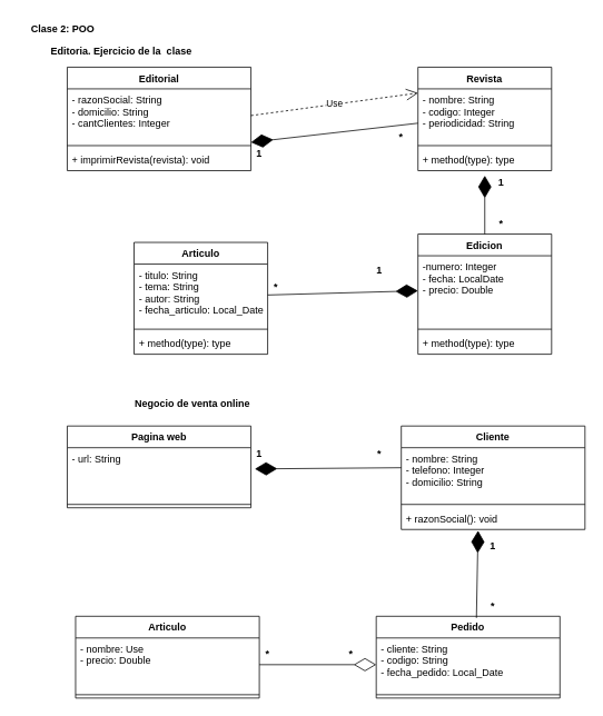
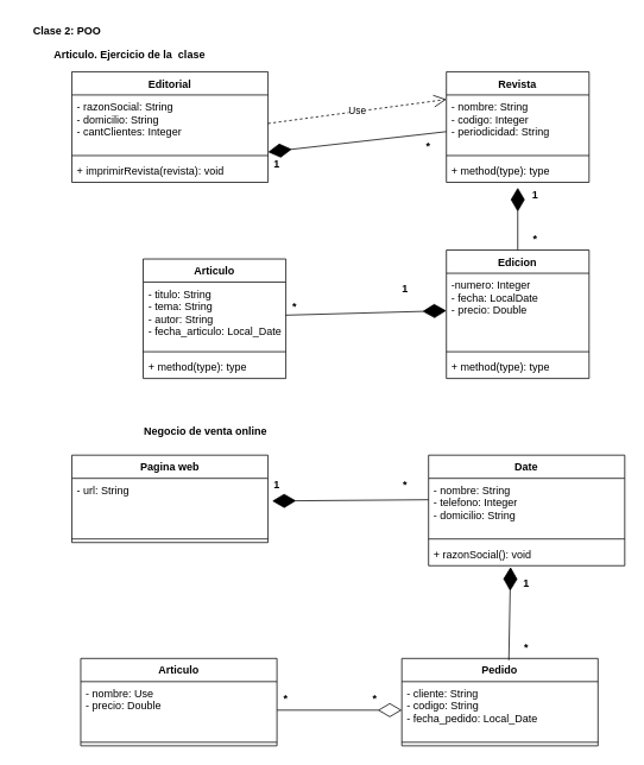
  <mxCell id="0" />
  <mxCell id="1" parent="0" />
  <mxCell id="2" value="Editorial" style="swimlane;fontStyle=1;align=center;verticalAlign=top;childLayout=stackLayout;horizontal=1;startSize=26;horizontalStack=0;resizeParent=1;resizeParentMax=0;resizeLast=0;collapsible=1;marginBottom=0;" vertex="1" parent="1"><mxGeometry x="80" y="80" width="220" height="124" as="geometry" /></mxCell>
  <mxCell id="3" value="- razonSocial: String&#10;- domicilio: String&#10;- cantClientes: Integer" style="text;strokeColor=none;fillColor=none;align=left;verticalAlign=top;spacingLeft=4;spacingRight=4;overflow=hidden;rotatable=0;points=[[0,0.5],[1,0.5]];portConstraint=eastwest;" vertex="1" parent="2"><mxGeometry y="26" width="220" height="64" as="geometry" /></mxCell>
  <mxCell id="4" value="" style="line;strokeWidth=1;fillColor=none;align=left;verticalAlign=middle;spacingTop=-1;spacingLeft=3;spacingRight=3;rotatable=0;labelPosition=right;points=[];portConstraint=eastwest;" vertex="1" parent="2"><mxGeometry y="90" width="220" height="8" as="geometry" /></mxCell>
  <mxCell id="5" value="+ imprimirRevista(revista): void" style="text;strokeColor=none;fillColor=none;align=left;verticalAlign=top;spacingLeft=4;spacingRight=4;overflow=hidden;rotatable=0;points=[[0,0.5],[1,0.5]];portConstraint=eastwest;" vertex="1" parent="2"><mxGeometry y="98" width="220" height="26" as="geometry" /></mxCell>
  <mxCell id="6" value="Revista" style="swimlane;fontStyle=1;align=center;verticalAlign=top;childLayout=stackLayout;horizontal=1;startSize=26;horizontalStack=0;resizeParent=1;resizeParentMax=0;resizeLast=0;collapsible=1;marginBottom=0;" vertex="1" parent="1"><mxGeometry x="500" y="80" width="160" height="124" as="geometry" /></mxCell>
  <mxCell id="7" value="- nombre: String&#10;- codigo: Integer&#10;- periodicidad: String" style="text;strokeColor=none;fillColor=none;align=left;verticalAlign=top;spacingLeft=4;spacingRight=4;overflow=hidden;rotatable=0;points=[[0,0.5],[1,0.5]];portConstraint=eastwest;" vertex="1" parent="6"><mxGeometry y="26" width="160" height="64" as="geometry" /></mxCell>
  <mxCell id="8" value="" style="line;strokeWidth=1;fillColor=none;align=left;verticalAlign=middle;spacingTop=-1;spacingLeft=3;spacingRight=3;rotatable=0;labelPosition=right;points=[];portConstraint=eastwest;" vertex="1" parent="6"><mxGeometry y="90" width="160" height="8" as="geometry" /></mxCell>
  <mxCell id="9" value="+ method(type): type" style="text;strokeColor=none;fillColor=none;align=left;verticalAlign=top;spacingLeft=4;spacingRight=4;overflow=hidden;rotatable=0;points=[[0,0.5],[1,0.5]];portConstraint=eastwest;" vertex="1" parent="6"><mxGeometry y="98" width="160" height="26" as="geometry" /></mxCell>
  <mxCell id="10" value="Articulo" style="swimlane;fontStyle=1;align=center;verticalAlign=top;childLayout=stackLayout;horizontal=1;startSize=26;horizontalStack=0;resizeParent=1;resizeParentMax=0;resizeLast=0;collapsible=1;marginBottom=0;" vertex="1" parent="1"><mxGeometry x="160" y="290" width="160" height="134" as="geometry" /></mxCell>
  <mxCell id="11" value="- titulo: String&#10;- tema: String&#10;- autor: String&#10;- fecha_articulo: Local_Date" style="text;strokeColor=none;fillColor=none;align=left;verticalAlign=top;spacingLeft=4;spacingRight=4;overflow=hidden;rotatable=0;points=[[0,0.5],[1,0.5]];portConstraint=eastwest;" vertex="1" parent="10"><mxGeometry y="26" width="160" height="74" as="geometry" /></mxCell>
  <mxCell id="12" value="" style="line;strokeWidth=1;fillColor=none;align=left;verticalAlign=middle;spacingTop=-1;spacingLeft=3;spacingRight=3;rotatable=0;labelPosition=right;points=[];portConstraint=eastwest;" vertex="1" parent="10"><mxGeometry y="100" width="160" height="8" as="geometry" /></mxCell>
  <mxCell id="13" value="+ method(type): type" style="text;strokeColor=none;fillColor=none;align=left;verticalAlign=top;spacingLeft=4;spacingRight=4;overflow=hidden;rotatable=0;points=[[0,0.5],[1,0.5]];portConstraint=eastwest;" vertex="1" parent="10"><mxGeometry y="108" width="160" height="26" as="geometry" /></mxCell>
  <mxCell id="14" value="Edicion" style="swimlane;fontStyle=1;align=center;verticalAlign=top;childLayout=stackLayout;horizontal=1;startSize=26;horizontalStack=0;resizeParent=1;resizeParentMax=0;resizeLast=0;collapsible=1;marginBottom=0;" vertex="1" parent="1"><mxGeometry x="500" y="280" width="160" height="144" as="geometry" /></mxCell>
  <mxCell id="15" value="-numero: Integer&#10;- fecha: LocalDate&#10;- precio: Double" style="text;strokeColor=none;fillColor=none;align=left;verticalAlign=top;spacingLeft=4;spacingRight=4;overflow=hidden;rotatable=0;points=[[0,0.5],[1,0.5]];portConstraint=eastwest;" vertex="1" parent="14"><mxGeometry y="26" width="160" height="84" as="geometry" /></mxCell>
  <mxCell id="16" value="" style="line;strokeWidth=1;fillColor=none;align=left;verticalAlign=middle;spacingTop=-1;spacingLeft=3;spacingRight=3;rotatable=0;labelPosition=right;points=[];portConstraint=eastwest;" vertex="1" parent="14"><mxGeometry y="110" width="160" height="8" as="geometry" /></mxCell>
  <mxCell id="17" value="+ method(type): type" style="text;strokeColor=none;fillColor=none;align=left;verticalAlign=top;spacingLeft=4;spacingRight=4;overflow=hidden;rotatable=0;points=[[0,0.5],[1,0.5]];portConstraint=eastwest;" vertex="1" parent="14"><mxGeometry y="118" width="160" height="26" as="geometry" /></mxCell>
  <mxCell id="18" value="Use" style="endArrow=open;endSize=12;dashed=1;html=1;rounded=0;entryX=0;entryY=0.25;entryDx=0;entryDy=0;exitX=1;exitY=0.5;exitDx=0;exitDy=0;" edge="1" parent="1" source="3" target="6"><mxGeometry width="160" relative="1" as="geometry"><mxPoint x="334" y="141.5" as="sourcePoint" /><mxPoint x="494" y="142" as="targetPoint" /></mxGeometry></mxCell>
  <mxCell id="19" value="" style="endArrow=diamondThin;endFill=1;endSize=24;html=1;rounded=0;" edge="1" parent="1" source="7"><mxGeometry width="160" relative="1" as="geometry"><mxPoint x="390" y="270" as="sourcePoint" /><mxPoint x="300" y="170" as="targetPoint" /><Array as="points" /></mxGeometry></mxCell>
  <mxCell id="20" value="1" style="text;align=center;fontStyle=1;verticalAlign=middle;spacingLeft=3;spacingRight=3;strokeColor=none;rotatable=0;points=[[0,0.5],[1,0.5]];portConstraint=eastwest;" vertex="1" parent="1"><mxGeometry x="270" y="170" width="80" height="26" as="geometry" /></mxCell>
  <mxCell id="21" value="*" style="text;align=center;fontStyle=1;verticalAlign=middle;spacingLeft=3;spacingRight=3;strokeColor=none;rotatable=0;points=[[0,0.5],[1,0.5]];portConstraint=eastwest;" vertex="1" parent="1"><mxGeometry x="440" y="150" width="80" height="26" as="geometry" /></mxCell>
  <mxCell id="22" value="" style="endArrow=diamondThin;endFill=1;endSize=24;html=1;rounded=0;entryX=0.5;entryY=1.231;entryDx=0;entryDy=0;entryPerimeter=0;" edge="1" parent="1" source="14" target="9"><mxGeometry width="160" relative="1" as="geometry"><mxPoint x="390" y="270" as="sourcePoint" /><mxPoint x="550" y="270" as="targetPoint" /></mxGeometry></mxCell>
  <mxCell id="23" value="1" style="text;align=center;fontStyle=1;verticalAlign=middle;spacingLeft=3;spacingRight=3;strokeColor=none;rotatable=0;points=[[0,0.5],[1,0.5]];portConstraint=eastwest;" vertex="1" parent="1"><mxGeometry x="560" y="204" width="80" height="26" as="geometry" /></mxCell>
  <mxCell id="24" value="*" style="text;align=center;fontStyle=1;verticalAlign=middle;spacingLeft=3;spacingRight=3;strokeColor=none;rotatable=0;points=[[0,0.5],[1,0.5]];portConstraint=eastwest;" vertex="1" parent="1"><mxGeometry x="560" y="254" width="80" height="26" as="geometry" /></mxCell>
  <mxCell id="25" value="" style="endArrow=diamondThin;endFill=1;endSize=24;html=1;rounded=0;entryX=0;entryY=0.5;entryDx=0;entryDy=0;exitX=1;exitY=0.5;exitDx=0;exitDy=0;" edge="1" parent="1" source="11" target="15"><mxGeometry width="160" relative="1" as="geometry"><mxPoint x="390" y="270" as="sourcePoint" /><mxPoint x="550" y="270" as="targetPoint" /></mxGeometry></mxCell>
  <mxCell id="26" value="*" style="text;align=center;fontStyle=1;verticalAlign=middle;spacingLeft=3;spacingRight=3;strokeColor=none;rotatable=0;points=[[0,0.5],[1,0.5]];portConstraint=eastwest;" vertex="1" parent="1"><mxGeometry x="290" y="330" width="80" height="26" as="geometry" /></mxCell>
  <mxCell id="27" value="1" style="text;align=center;fontStyle=1;verticalAlign=middle;spacingLeft=3;spacingRight=3;strokeColor=none;rotatable=0;points=[[0,0.5],[1,0.5]];portConstraint=eastwest;" vertex="1" parent="1"><mxGeometry x="414" y="310" width="80" height="26" as="geometry" /></mxCell>
  <mxCell id="28" value="Clase 2: POO" style="text;align=center;fontStyle=1;verticalAlign=middle;spacingLeft=3;spacingRight=3;strokeColor=none;rotatable=0;points=[[0,0.5],[1,0.5]];portConstraint=eastwest;" vertex="1" parent="1"><mxGeometry x="20" y="20" width="110" height="26" as="geometry" /></mxCell>
  <mxCell id="29" value="Negocio de venta online" style="text;align=center;fontStyle=1;verticalAlign=middle;spacingLeft=3;spacingRight=3;strokeColor=none;rotatable=0;points=[[0,0.5],[1,0.5]];portConstraint=eastwest;" vertex="1" parent="1"><mxGeometry x="125" y="470" width="210" height="26" as="geometry" /></mxCell>
- <mxCell id="30" value="Editoria. Ejercicio de la  clase" style="text;align=center;fontStyle=1;verticalAlign=middle;spacingLeft=3;spacingRight=3;strokeColor=none;rotatable=0;points=[[0,0.5],[1,0.5]];portConstraint=eastwest;" vertex="1" parent="1"><mxGeometry x="50" y="40" width="190" height="40" as="geometry" /></mxCell>
- <mxCell id="31" value="Cliente" style="swimlane;fontStyle=1;align=center;verticalAlign=top;childLayout=stackLayout;horizontal=1;startSize=26;horizontalStack=0;resizeParent=1;resizeParentMax=0;resizeLast=0;collapsible=1;marginBottom=0;" vertex="1" parent="1"><mxGeometry x="480" y="510" width="220" height="124" as="geometry" /></mxCell>
+ <mxCell id="30" value="Articulo. Ejercicio de la  clase" style="text;align=center;fontStyle=1;verticalAlign=middle;spacingLeft=3;spacingRight=3;strokeColor=none;rotatable=0;points=[[0,0.5],[1,0.5]];portConstraint=eastwest;" vertex="1" parent="1"><mxGeometry x="50" y="40" width="190" height="40" as="geometry" /></mxCell>
+ <mxCell id="31" value="Date" style="swimlane;fontStyle=1;align=center;verticalAlign=top;childLayout=stackLayout;horizontal=1;startSize=26;horizontalStack=0;resizeParent=1;resizeParentMax=0;resizeLast=0;collapsible=1;marginBottom=0;" vertex="1" parent="1"><mxGeometry x="480" y="510" width="220" height="124" as="geometry" /></mxCell>
  <mxCell id="32" value="- nombre: String&#10;- telefono: Integer&#10;- domicilio: String" style="text;strokeColor=none;fillColor=none;align=left;verticalAlign=top;spacingLeft=4;spacingRight=4;overflow=hidden;rotatable=0;points=[[0,0.5],[1,0.5]];portConstraint=eastwest;" vertex="1" parent="31"><mxGeometry y="26" width="220" height="64" as="geometry" /></mxCell>
  <mxCell id="33" value="" style="line;strokeWidth=1;fillColor=none;align=left;verticalAlign=middle;spacingTop=-1;spacingLeft=3;spacingRight=3;rotatable=0;labelPosition=right;points=[];portConstraint=eastwest;" vertex="1" parent="31"><mxGeometry y="90" width="220" height="8" as="geometry" /></mxCell>
  <mxCell id="34" value="+ razonSocial(): void" style="text;strokeColor=none;fillColor=none;align=left;verticalAlign=top;spacingLeft=4;spacingRight=4;overflow=hidden;rotatable=0;points=[[0,0.5],[1,0.5]];portConstraint=eastwest;" vertex="1" parent="31"><mxGeometry y="98" width="220" height="26" as="geometry" /></mxCell>
  <mxCell id="35" value="Pedido" style="swimlane;fontStyle=1;align=center;verticalAlign=top;childLayout=stackLayout;horizontal=1;startSize=26;horizontalStack=0;resizeParent=1;resizeParentMax=0;resizeLast=0;collapsible=1;marginBottom=0;" vertex="1" parent="1"><mxGeometry x="450" y="738" width="220" height="98" as="geometry" /></mxCell>
  <mxCell id="36" value="- cliente: String&#10;- codigo: String&#10;- fecha_pedido: Local_Date" style="text;strokeColor=none;fillColor=none;align=left;verticalAlign=top;spacingLeft=4;spacingRight=4;overflow=hidden;rotatable=0;points=[[0,0.5],[1,0.5]];portConstraint=eastwest;" vertex="1" parent="35"><mxGeometry y="26" width="220" height="64" as="geometry" /></mxCell>
  <mxCell id="37" value="" style="line;strokeWidth=1;fillColor=none;align=left;verticalAlign=middle;spacingTop=-1;spacingLeft=3;spacingRight=3;rotatable=0;labelPosition=right;points=[];portConstraint=eastwest;" vertex="1" parent="35"><mxGeometry y="90" width="220" height="8" as="geometry" /></mxCell>
  <mxCell id="38" value="Articulo" style="swimlane;fontStyle=1;align=center;verticalAlign=top;childLayout=stackLayout;horizontal=1;startSize=26;horizontalStack=0;resizeParent=1;resizeParentMax=0;resizeLast=0;collapsible=1;marginBottom=0;" vertex="1" parent="1"><mxGeometry x="90" y="738" width="220" height="98" as="geometry" /></mxCell>
  <mxCell id="39" value="- nombre: Use&#10;- precio: Double" style="text;strokeColor=none;fillColor=none;align=left;verticalAlign=top;spacingLeft=4;spacingRight=4;overflow=hidden;rotatable=0;points=[[0,0.5],[1,0.5]];portConstraint=eastwest;" vertex="1" parent="38"><mxGeometry y="26" width="220" height="64" as="geometry" /></mxCell>
  <mxCell id="40" value="" style="line;strokeWidth=1;fillColor=none;align=left;verticalAlign=middle;spacingTop=-1;spacingLeft=3;spacingRight=3;rotatable=0;labelPosition=right;points=[];portConstraint=eastwest;" vertex="1" parent="38"><mxGeometry y="90" width="220" height="8" as="geometry" /></mxCell>
  <mxCell id="41" value="1" style="text;align=center;fontStyle=1;verticalAlign=middle;spacingLeft=3;spacingRight=3;strokeColor=none;rotatable=0;points=[[0,0.5],[1,0.5]];portConstraint=eastwest;" vertex="1" parent="1"><mxGeometry x="270" y="530" width="80" height="26" as="geometry" /></mxCell>
  <mxCell id="42" value="*" style="text;align=center;fontStyle=1;verticalAlign=middle;spacingLeft=3;spacingRight=3;strokeColor=none;rotatable=0;points=[[0,0.5],[1,0.5]];portConstraint=eastwest;" vertex="1" parent="1"><mxGeometry x="550" y="712" width="80" height="26" as="geometry" /></mxCell>
  <mxCell id="43" value="*" style="text;align=center;fontStyle=1;verticalAlign=middle;spacingLeft=3;spacingRight=3;strokeColor=none;rotatable=0;points=[[0,0.5],[1,0.5]];portConstraint=eastwest;" vertex="1" parent="1"><mxGeometry x="280" y="770" width="80" height="26" as="geometry" /></mxCell>
  <mxCell id="44" value="*" style="text;align=center;fontStyle=1;verticalAlign=middle;spacingLeft=3;spacingRight=3;strokeColor=none;rotatable=0;points=[[0,0.5],[1,0.5]];portConstraint=eastwest;" vertex="1" parent="1"><mxGeometry x="414" y="530" width="80" height="26" as="geometry" /></mxCell>
  <mxCell id="45" value="Pagina web" style="swimlane;fontStyle=1;align=center;verticalAlign=top;childLayout=stackLayout;horizontal=1;startSize=26;horizontalStack=0;resizeParent=1;resizeParentMax=0;resizeLast=0;collapsible=1;marginBottom=0;" vertex="1" parent="1"><mxGeometry x="80" y="510" width="220" height="98" as="geometry" /></mxCell>
  <mxCell id="46" value="- url: String&#10;" style="text;strokeColor=none;fillColor=none;align=left;verticalAlign=top;spacingLeft=4;spacingRight=4;overflow=hidden;rotatable=0;points=[[0,0.5],[1,0.5]];portConstraint=eastwest;" vertex="1" parent="45"><mxGeometry y="26" width="220" height="64" as="geometry" /></mxCell>
  <mxCell id="47" value="" style="line;strokeWidth=1;fillColor=none;align=left;verticalAlign=middle;spacingTop=-1;spacingLeft=3;spacingRight=3;rotatable=0;labelPosition=right;points=[];portConstraint=eastwest;" vertex="1" parent="45"><mxGeometry y="90" width="220" height="8" as="geometry" /></mxCell>
  <mxCell id="48" value="" style="endArrow=diamondThin;endFill=1;endSize=24;html=1;rounded=0;entryX=1.021;entryY=0.397;entryDx=0;entryDy=0;entryPerimeter=0;" edge="1" parent="1" target="46"><mxGeometry width="160" relative="1" as="geometry"><mxPoint x="480" y="560" as="sourcePoint" /><mxPoint x="430" y="676" as="targetPoint" /></mxGeometry></mxCell>
  <mxCell id="49" value="" style="endArrow=diamondThin;endFill=1;endSize=24;html=1;rounded=0;entryX=0.418;entryY=1.056;entryDx=0;entryDy=0;entryPerimeter=0;" edge="1" parent="1" target="34"><mxGeometry width="160" relative="1" as="geometry"><mxPoint x="570" y="740" as="sourcePoint" /><mxPoint x="550" y="680" as="targetPoint" /></mxGeometry></mxCell>
  <mxCell id="50" value="" style="endArrow=diamondThin;endFill=0;endSize=24;html=1;rounded=0;entryX=0;entryY=0.5;entryDx=0;entryDy=0;exitX=1;exitY=0.5;exitDx=0;exitDy=0;" edge="1" parent="1" source="39" target="36"><mxGeometry width="160" relative="1" as="geometry"><mxPoint x="390" y="680" as="sourcePoint" /><mxPoint x="550" y="680" as="targetPoint" /></mxGeometry></mxCell>
  <mxCell id="51" value="1" style="text;align=center;fontStyle=1;verticalAlign=middle;spacingLeft=3;spacingRight=3;strokeColor=none;rotatable=0;points=[[0,0.5],[1,0.5]];portConstraint=eastwest;" vertex="1" parent="1"><mxGeometry x="550" y="640" width="80" height="26" as="geometry" /></mxCell>
  <mxCell id="52" value="*" style="text;align=center;fontStyle=1;verticalAlign=middle;spacingLeft=3;spacingRight=3;strokeColor=none;rotatable=0;points=[[0,0.5],[1,0.5]];portConstraint=eastwest;" vertex="1" parent="1"><mxGeometry x="380" y="770" width="80" height="26" as="geometry" /></mxCell>
